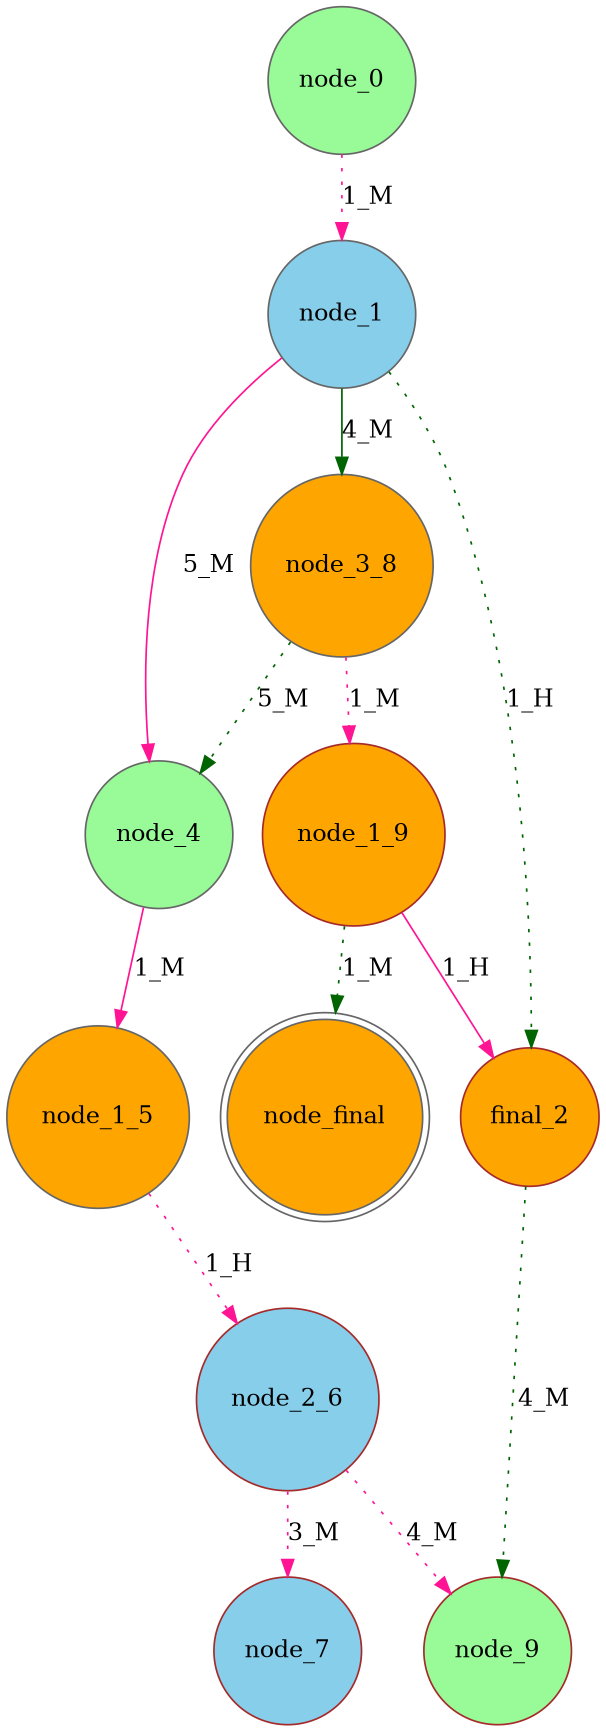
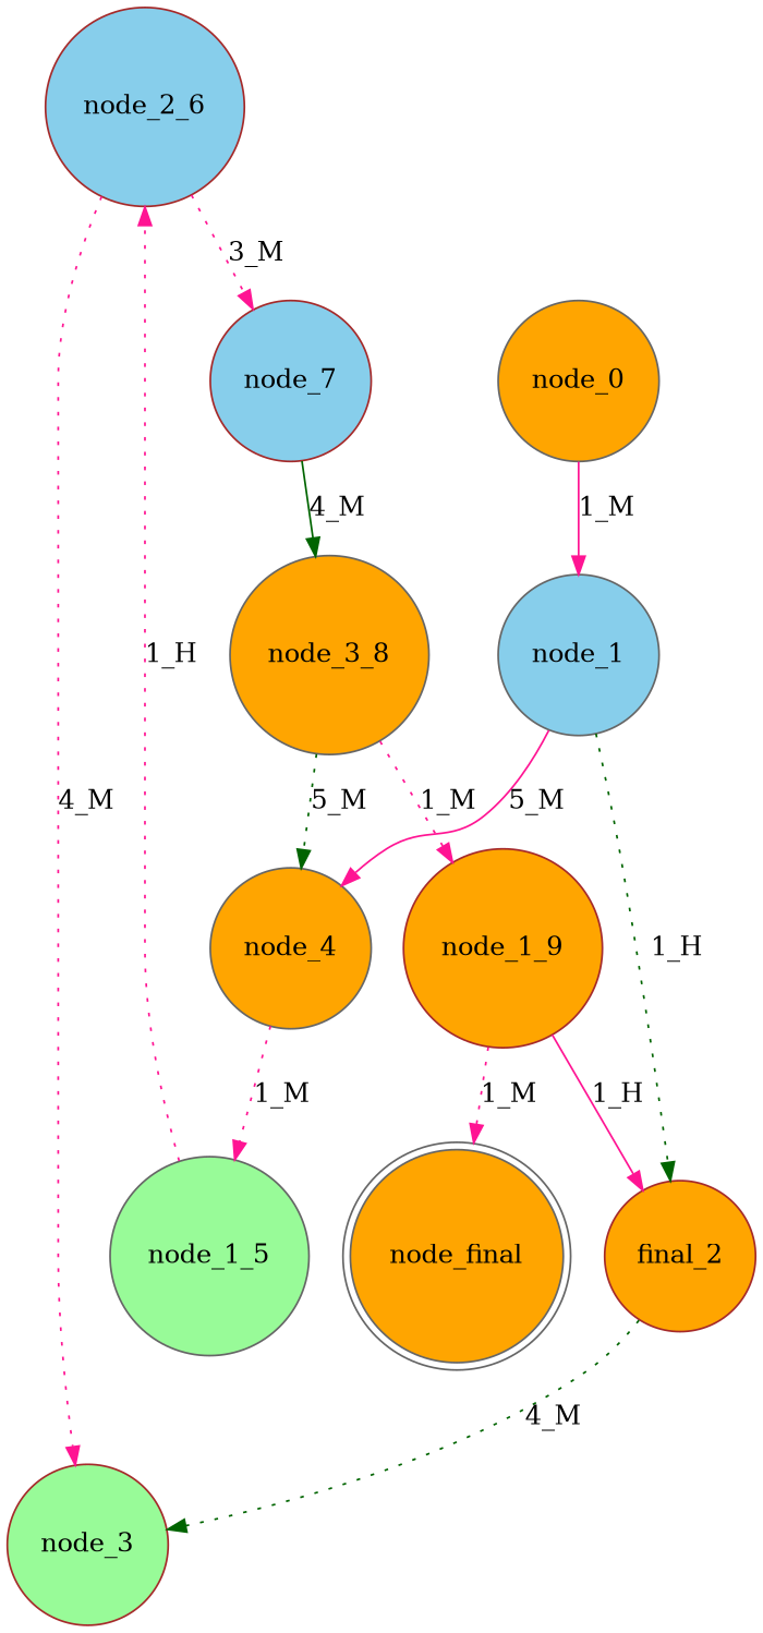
  digraph {
    node [color=gray40 fillcolor=orange shape=circle style=filled]
    edge [color=deeppink style=dotted]
    node_final [shape=doublecircle]
-   node_0 [fillcolor=palegreen]
+   node_0
    node_1 [fillcolor=skyblue]
    n4 [color=brown label=final_2]
-   node_4 [fillcolor=palegreen]
-   node_3 [color=brown fillcolor=palegreen label=node_9]
-   node_1_5
+   node_4
+   node_3 [color=brown fillcolor=palegreen]
+   node_1_5 [fillcolor=palegreen]
    node_2_6 [color=brown fillcolor=skyblue]
    node_7 [color=brown fillcolor=skyblue]
    node_3_8
    node_1_9 [color=brown]
-   node_0 -> node_1 [label="1_M"]
+   node_0 -> node_1 [label="1_M" style=solid]
    node_1 -> n4 [color=darkgreen label="1_H"]
    node_1 -> node_4 [label="5_M" style=solid]
    n4 -> node_3 [color=darkgreen label="4_M"]
-   node_4 -> node_1_5 [label="1_M" style=solid]
+   node_4 -> node_1_5 [label="1_M"]
    node_1_5 -> node_2_6 [label="1_H"]
    node_2_6 -> node_3 [label="4_M"]
    node_2_6 -> node_7 [label="3_M"]
-   node_1 -> node_3_8 [color=darkgreen label="4_M" style=solid]
+   node_7 -> node_3_8 [color=darkgreen label="4_M" style=solid]
    node_3_8 -> node_4 [color=darkgreen label="5_M"]
    node_3_8 -> node_1_9 [label="1_M"]
-   node_1_9 -> node_final [color=darkgreen label="1_M"]
+   node_1_9 -> node_final [label="1_M"]
    node_1_9 -> n4 [label="1_H" style=solid]
  }
